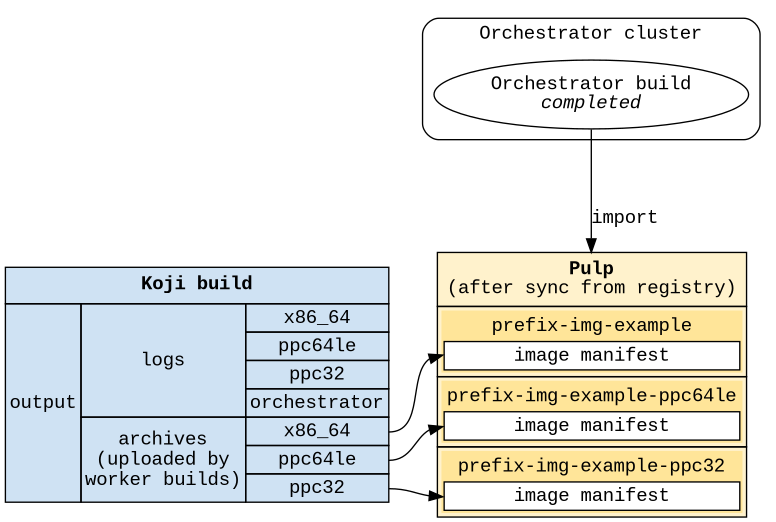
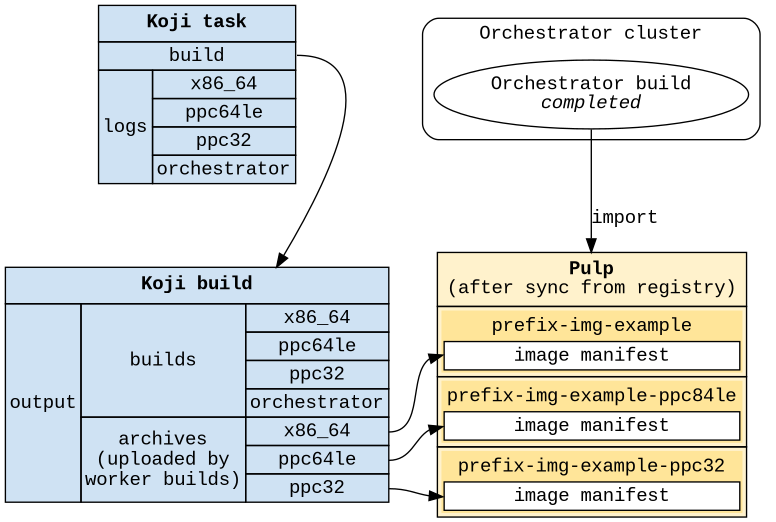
  digraph {
    fontname="Liberation Mono"
    node [fontname="Liberation Mono" margin=0 shape=none]
    edge [fontname="Liberation Mono"]
-   n1 [label=<                     <TABLE BGCOLOR="#cfe2f3" BORDER="0" CELLSPACING="0" CELLBORDER="1">                       <TR><TD COLSPAN="3" CELLPADDING="5"><B>Koji build</B></TD></TR>                       <TR><TD PORT="output" ROWSPAN="7">output</TD><TD ROWSPAN="4">logs</TD><TD>x86_64</TD></TR>                       <TR><TD>ppc64le</TD></TR>                       <TR><TD>ppc32</TD></TR>                       <TR><TD>orchestrator</TD></TR>                       <TR><TD ROWSPAN="3">archives<BR/>(uploaded by<BR/>worker builds)</TD><TD PORT="x86_64">x86_64</TD></TR>                       <TR><TD PORT="ppc64le">ppc64le</TD></TR>                       <TR><TD PORT="ppc32">ppc32</TD></TR>                     </TABLE>>]
-   n2 [label=<               <TABLE BGCOLOR="#fff2cc" BORDER="0" CELLSPACING="0" CELLBORDER="1">                 <TR><TD CELLPADDING="5"><B>Pulp</B><BR/>(after sync from registry)</TD></TR>                 <TR><TD><TABLE BGCOLOR="#ffe599" BORDER="0" CELLSPACING="2" CELLBORDER="1">                           <TR><TD BORDER="0">prefix-img-example</TD></TR>                           <TR><TD BGCOLOR="#ffffff" PORT="x86_64">image manifest</TD></TR>                          </TABLE></TD></TR>                 <TR><TD><TABLE BGCOLOR="#ffe599" BORDER="0" CELLSPACING="2" CELLBORDER="1">                           <TR><TD BORDER="0">prefix-img-example-ppc64le</TD></TR>                           <TR><TD BGCOLOR="#ffffff" PORT="ppc64le">image manifest</TD></TR>                          </TABLE></TD></TR>                 <TR><TD><TABLE BGCOLOR="#ffe599" BORDER="0" CELLSPACING="2" CELLBORDER="1">                           <TR><TD BORDER="0">prefix-img-example-ppc32</TD></TR>                           <TR><TD BGCOLOR="#ffffff" PORT="ppc32">image manifest</TD></TR>                          </TABLE></TD></TR>               </TABLE>>]
+   n1 [label=<                     <TABLE BGCOLOR="#cfe2f3" BORDER="0" CELLSPACING="0" CELLBORDER="1">                       <TR><TD COLSPAN="3" CELLPADDING="5"><B>Koji build</B></TD></TR>                       <TR><TD PORT="output" ROWSPAN="7">output</TD><TD ROWSPAN="4">builds</TD><TD>x86_64</TD></TR>                       <TR><TD>ppc64le</TD></TR>                       <TR><TD>ppc32</TD></TR>                       <TR><TD>orchestrator</TD></TR>                       <TR><TD ROWSPAN="3">archives<BR/>(uploaded by<BR/>worker builds)</TD><TD PORT="x86_64">x86_64</TD></TR>                       <TR><TD PORT="ppc64le">ppc64le</TD></TR>                       <TR><TD PORT="ppc32">ppc32</TD></TR>                     </TABLE>>]
+   n2 [label=<               <TABLE BGCOLOR="#fff2cc" BORDER="0" CELLSPACING="0" CELLBORDER="1">                 <TR><TD CELLPADDING="5"><B>Pulp</B><BR/>(after sync from registry)</TD></TR>                 <TR><TD><TABLE BGCOLOR="#ffe599" BORDER="0" CELLSPACING="2" CELLBORDER="1">                           <TR><TD BORDER="0">prefix-img-example</TD></TR>                           <TR><TD BGCOLOR="#ffffff" PORT="x86_64">image manifest</TD></TR>                          </TABLE></TD></TR>                 <TR><TD><TABLE BGCOLOR="#ffe599" BORDER="0" CELLSPACING="2" CELLBORDER="1">                           <TR><TD BORDER="0">prefix-img-example-ppc84le</TD></TR>                           <TR><TD BGCOLOR="#ffffff" PORT="ppc64le">image manifest</TD></TR>                          </TABLE></TD></TR>                 <TR><TD><TABLE BGCOLOR="#ffe599" BORDER="0" CELLSPACING="2" CELLBORDER="1">                           <TR><TD BORDER="0">prefix-img-example-ppc32</TD></TR>                           <TR><TD BGCOLOR="#ffffff" PORT="ppc32">image manifest</TD></TR>                          </TABLE></TD></TR>               </TABLE>>]
    n3 [label=<Orchestrator build<br/><i>completed</i>> margin="" shape=""]
+   n4 [label=<                <TABLE BGCOLOR="#cfe2f3" BORDER="0" CELLSPACING="0" CELLBORDER="1">                  <TR><TD COLSPAN="2" CELLPADDING="5"><B>Koji task</B></TD></TR>                  <TR><TD PORT="build" COLSPAN="2">build</TD></TR>                  <TR><TD BORDER="1" ROWSPAN="4">logs</TD><TD>x86_64</TD></TR>                  <TR><TD>ppc64le</TD></TR>                  <TR><TD>ppc32</TD></TR>                  <TR><TD>orchestrator</TD></TR>                </TABLE>>]
    subgraph sub_1 {
      rank=same
      n1
      n2
    }
    subgraph cluster_2 {
      label="Orchestrator cluster"
      style=rounded
      n3
    }
    n1 -> n2 [headport=x86_64 tailport=x86_64]
    n1 -> n2 [headport=ppc64le tailport=ppc64le]
    n1 -> n2 [headport=ppc32 tailport=ppc32]
    n3 -> n2 [label=import]
+   n4 -> n1 [tailport=build]
  }
